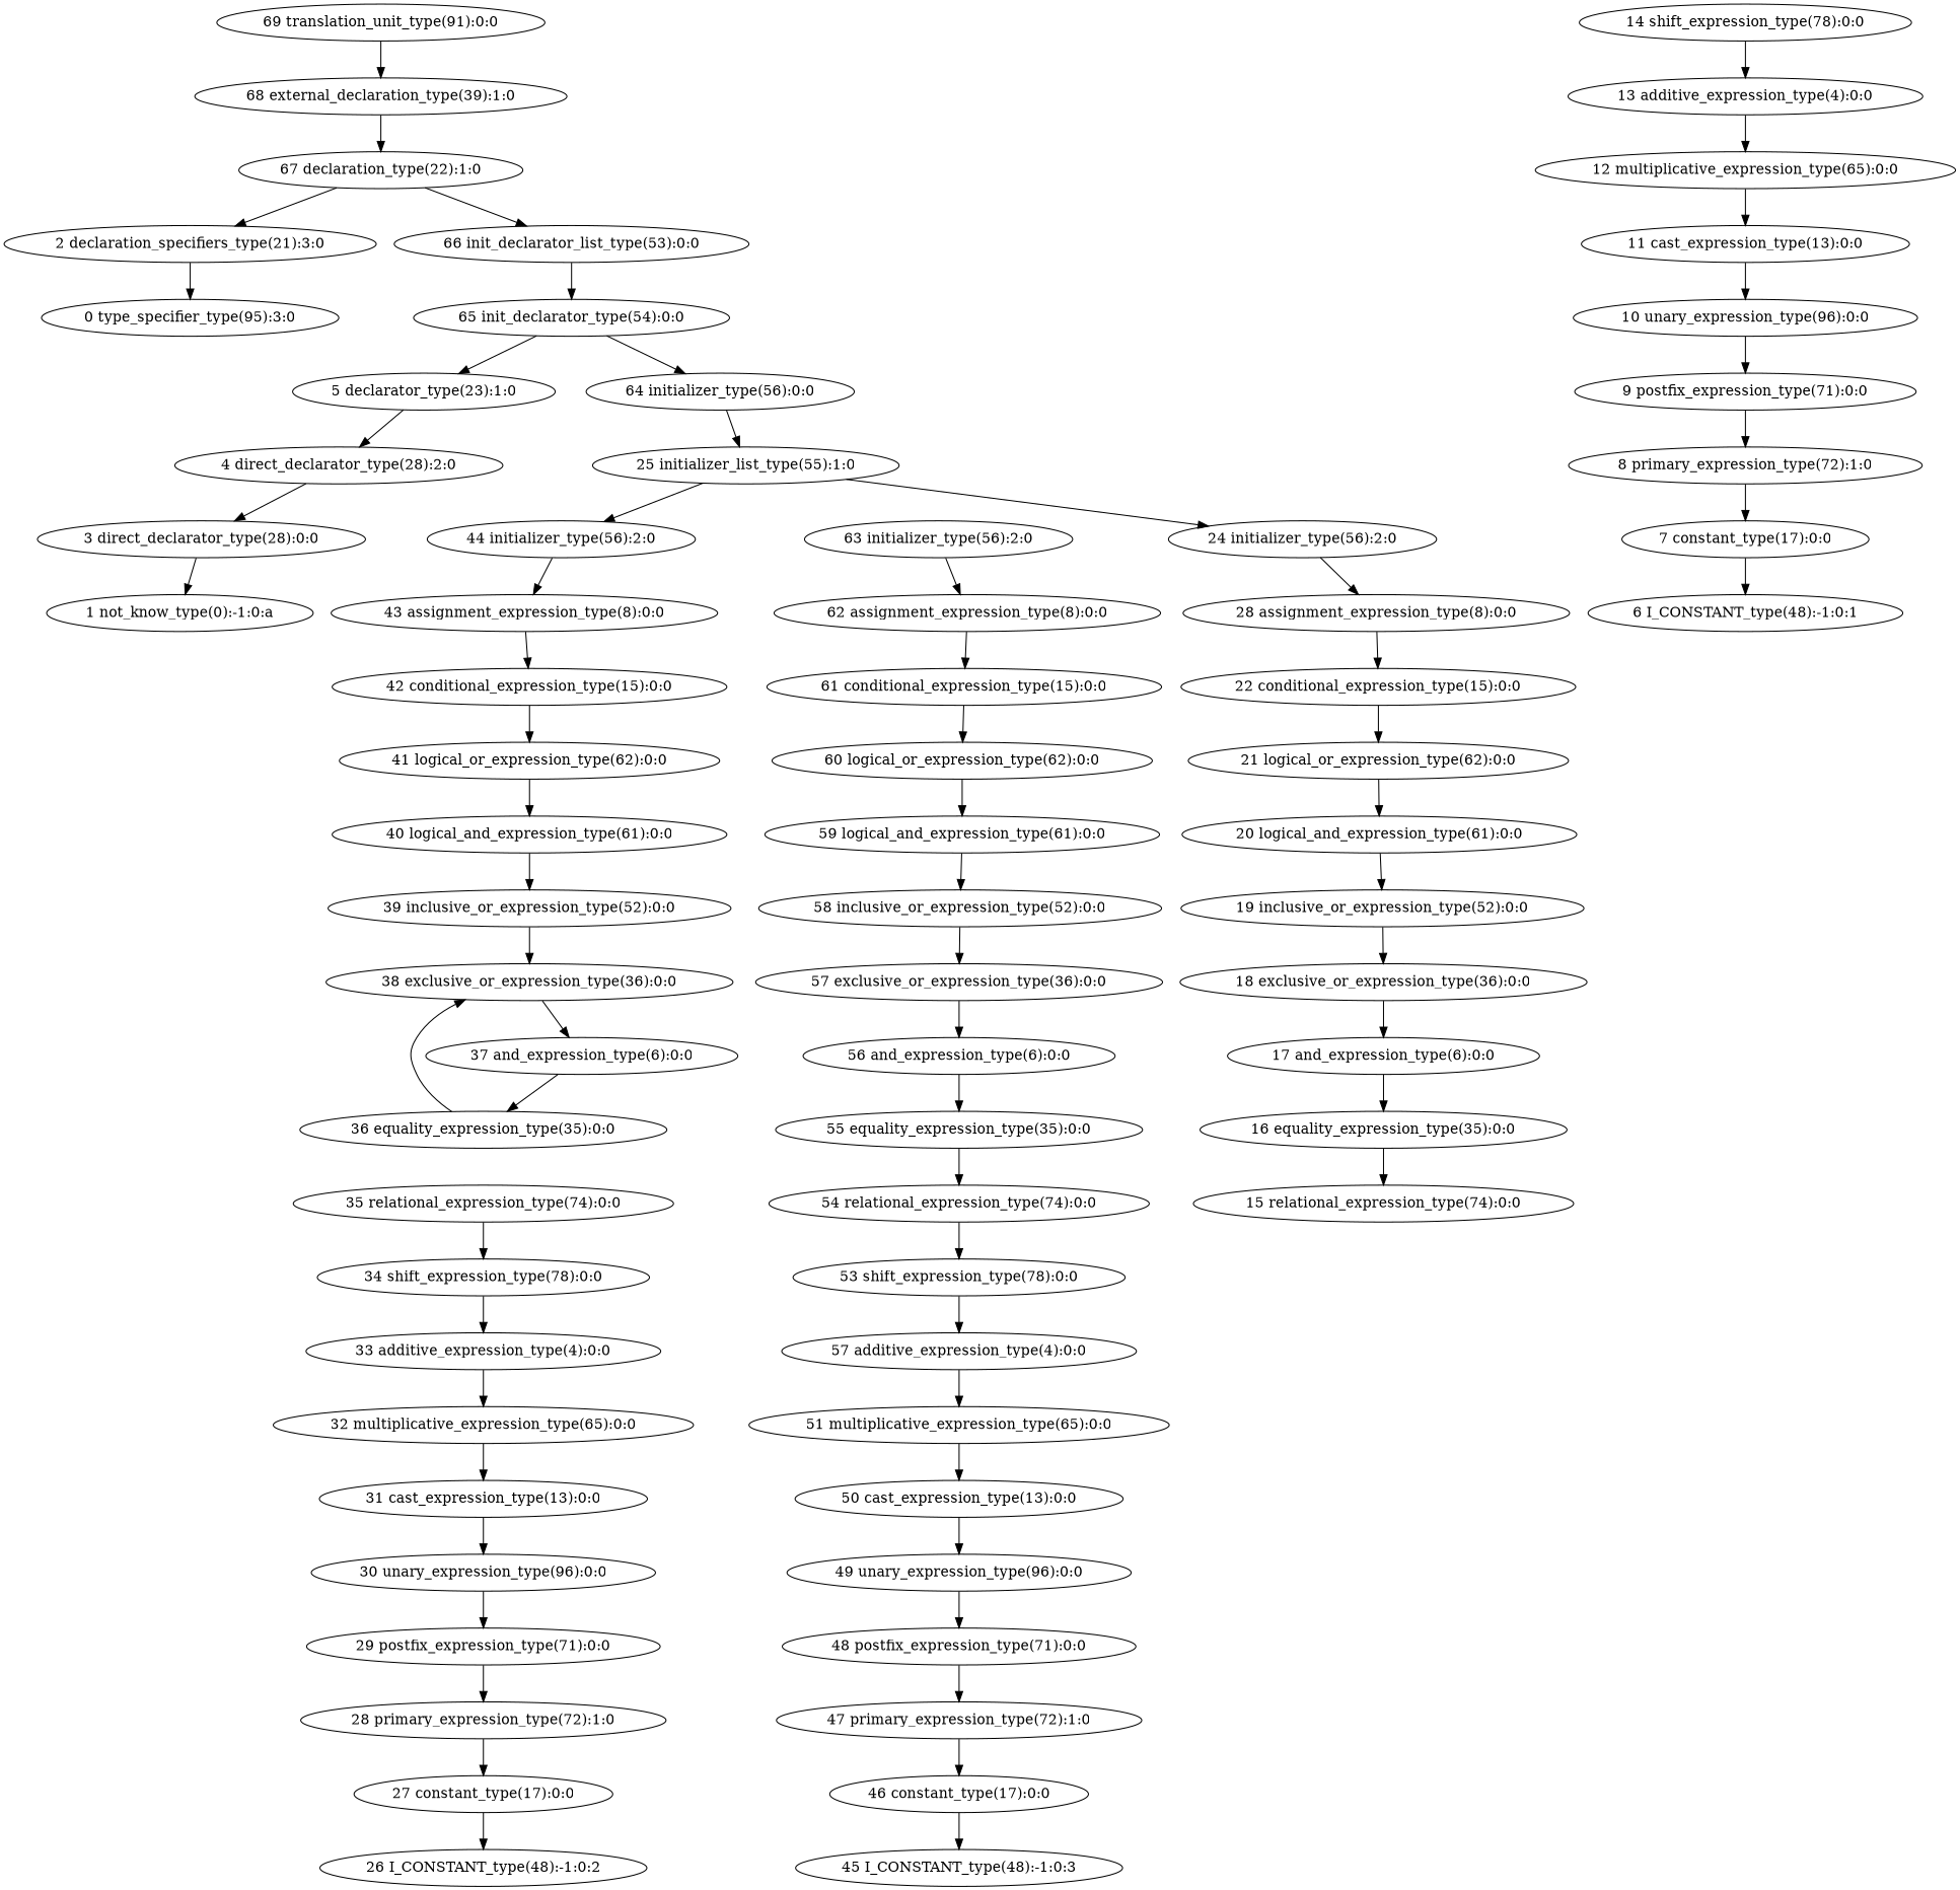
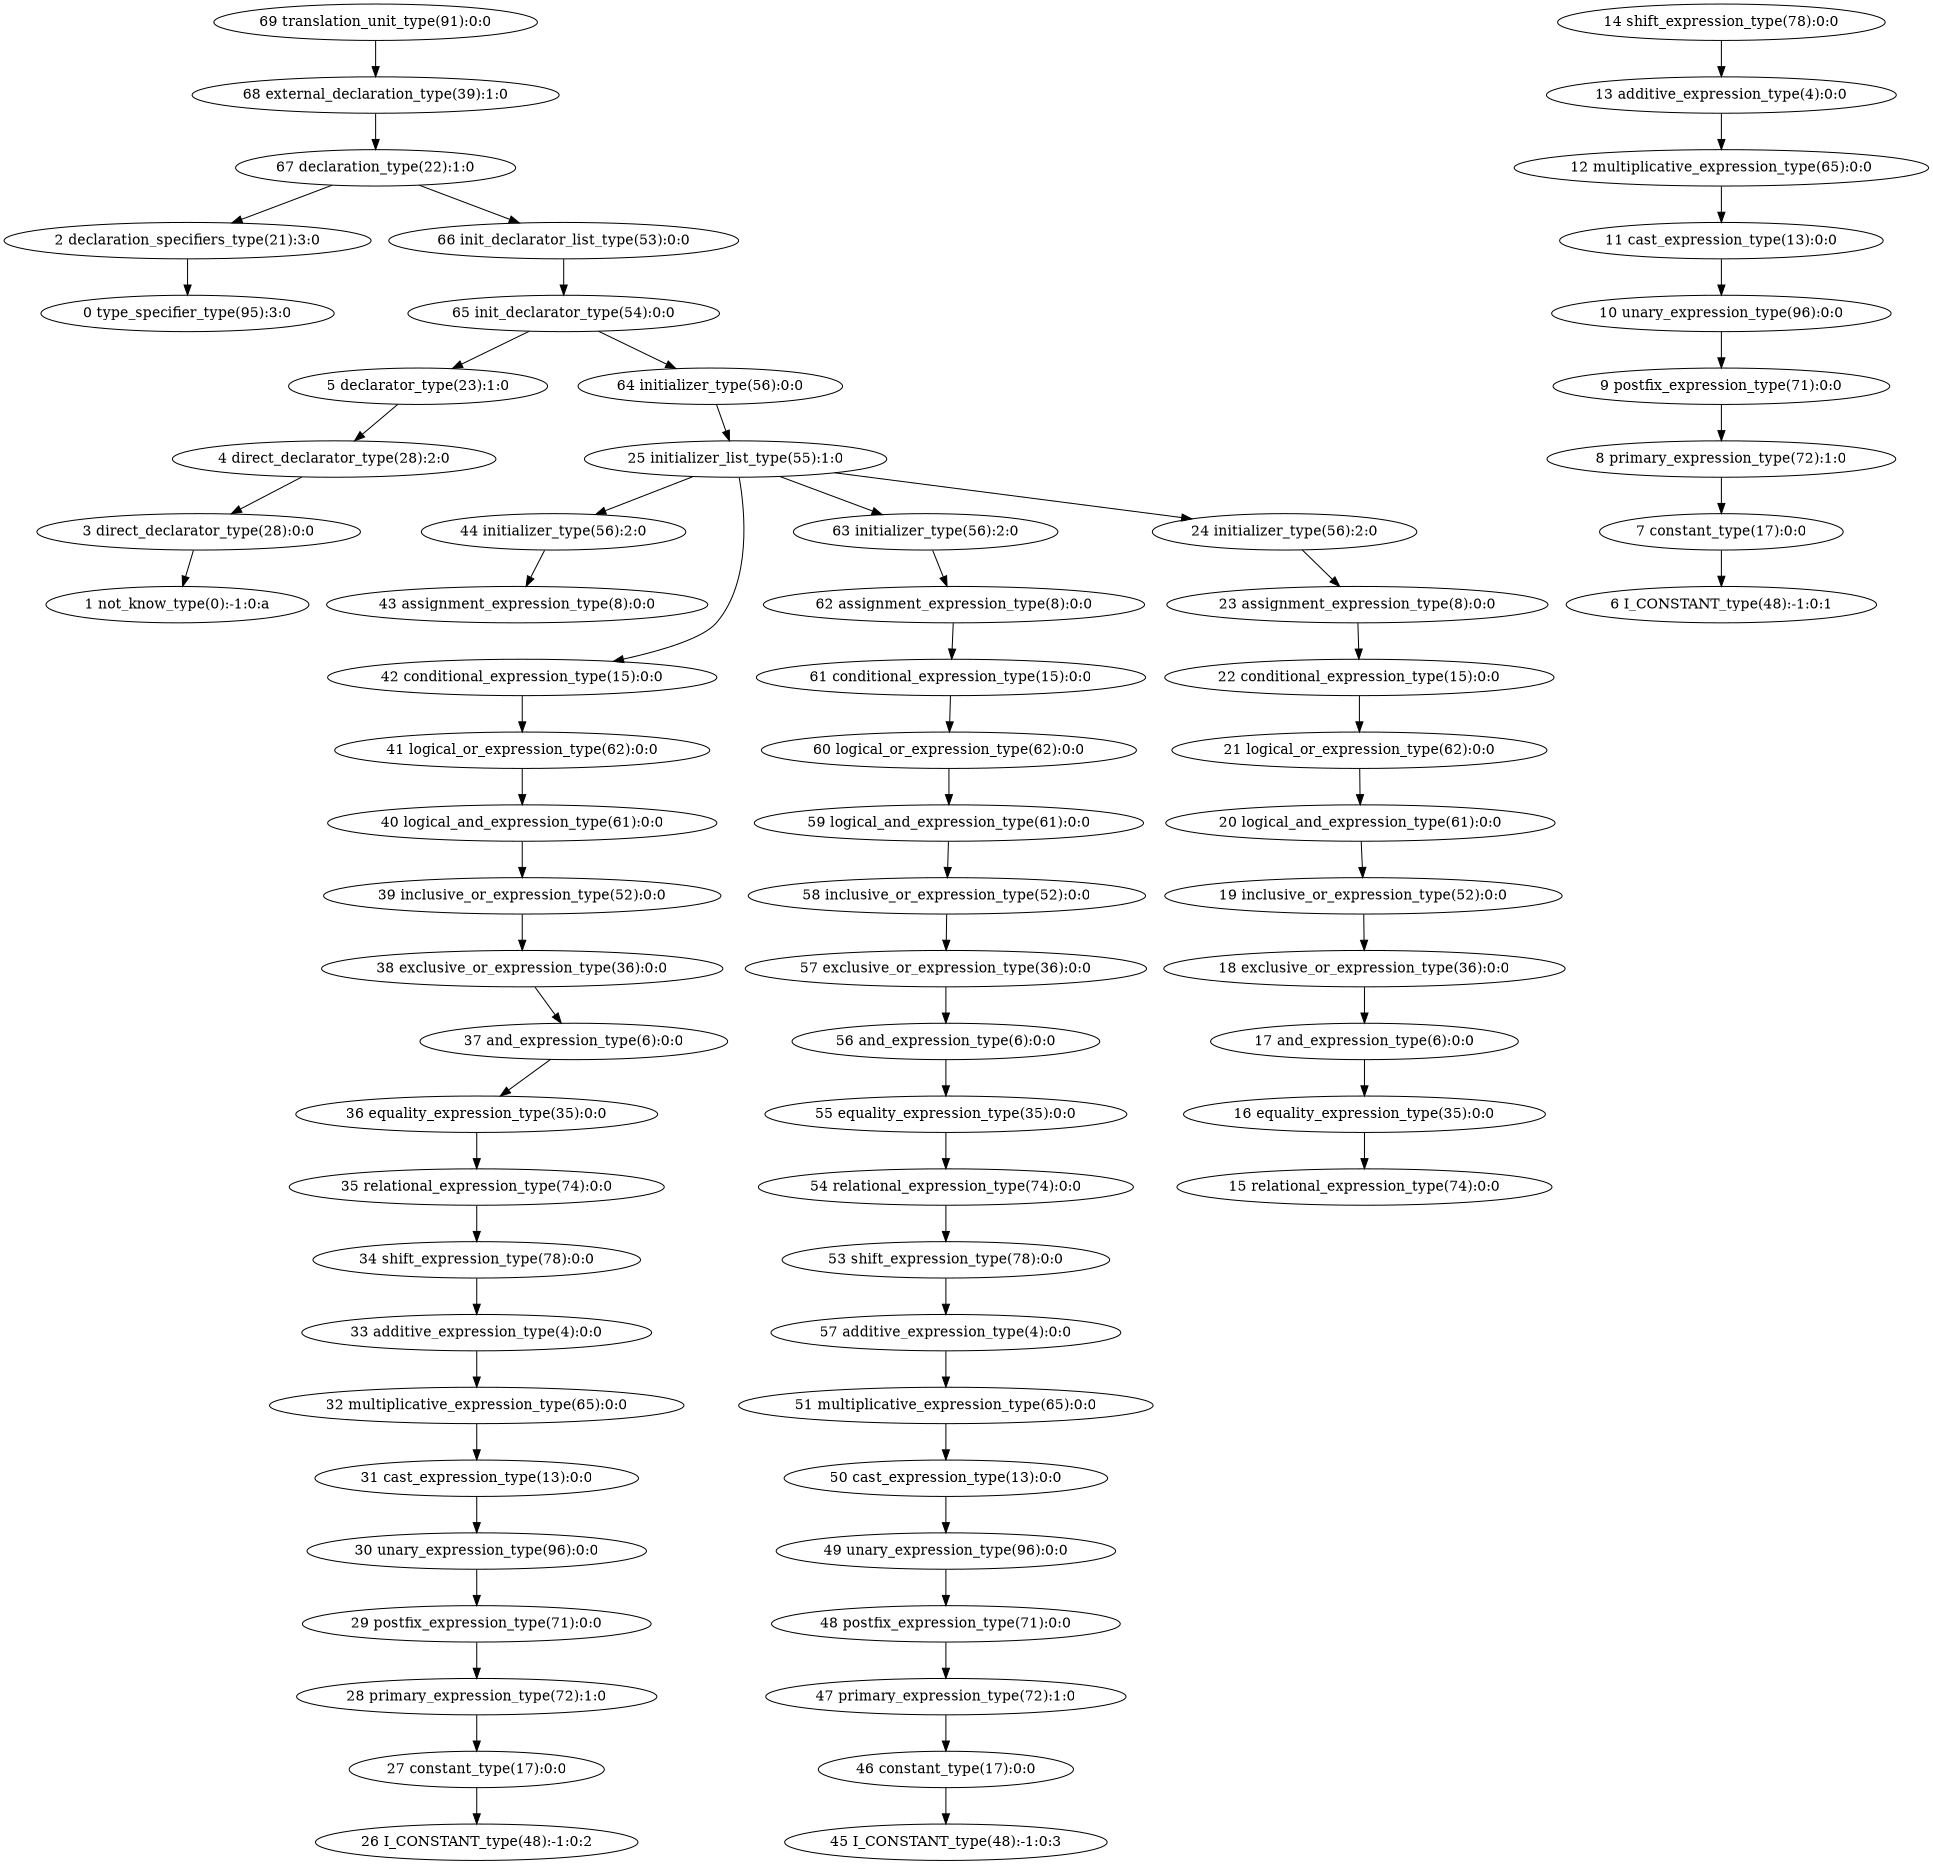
  digraph {
    n1 [label="69 translation_unit_type(91):0:0"]
    n2 [label="68 external_declaration_type(39):1:0"]
    n3 [label="67 declaration_type(22):1:0"]
    n4 [label="2 declaration_specifiers_type(21):3:0"]
    n5 [label="66 init_declarator_list_type(53):0:0"]
    n6 [label="0 type_specifier_type(95):3:0"]
    n7 [label="65 init_declarator_type(54):0:0"]
    n8 [label="5 declarator_type(23):1:0"]
    n9 [label="64 initializer_type(56):0:0"]
    n10 [label="4 direct_declarator_type(28):2:0"]
    n11 [label="25 initializer_list_type(55):1:0"]
    n12 [label="3 direct_declarator_type(28):0:0"]
    n13 [label="1 not_know_type(0):-1:0:a"]
    n14 [label="24 initializer_type(56):2:0"]
    n15 [label="44 initializer_type(56):2:0"]
    n16 [label="63 initializer_type(56):2:0"]
-   n17 [label="28 assignment_expression_type(8):0:0"]
+   n17 [label="23 assignment_expression_type(8):0:0"]
    n18 [label="43 assignment_expression_type(8):0:0"]
    n19 [label="62 assignment_expression_type(8):0:0"]
    n20 [label="22 conditional_expression_type(15):0:0"]
    n21 [label="21 logical_or_expression_type(62):0:0"]
    n22 [label="20 logical_and_expression_type(61):0:0"]
    n23 [label="19 inclusive_or_expression_type(52):0:0"]
    n24 [label="18 exclusive_or_expression_type(36):0:0"]
    n25 [label="17 and_expression_type(6):0:0"]
    n26 [label="16 equality_expression_type(35):0:0"]
    n27 [label="15 relational_expression_type(74):0:0"]
    n28 [label="14 shift_expression_type(78):0:0"]
    n29 [label="13 additive_expression_type(4):0:0"]
    n30 [label="12 multiplicative_expression_type(65):0:0"]
    n31 [label="11 cast_expression_type(13):0:0"]
    n32 [label="10 unary_expression_type(96):0:0"]
    n33 [label="9 postfix_expression_type(71):0:0"]
    n34 [label="8 primary_expression_type(72):1:0"]
    n35 [label="7 constant_type(17):0:0"]
    n36 [label="6 I_CONSTANT_type(48):-1:0:1"]
    n37 [label="42 conditional_expression_type(15):0:0"]
    n38 [label="41 logical_or_expression_type(62):0:0"]
    n39 [label="40 logical_and_expression_type(61):0:0"]
    n40 [label="39 inclusive_or_expression_type(52):0:0"]
    n41 [label="38 exclusive_or_expression_type(36):0:0"]
    n42 [label="37 and_expression_type(6):0:0"]
    n43 [label="36 equality_expression_type(35):0:0"]
    n44 [label="35 relational_expression_type(74):0:0"]
    n45 [label="34 shift_expression_type(78):0:0"]
    n46 [label="33 additive_expression_type(4):0:0"]
    n47 [label="32 multiplicative_expression_type(65):0:0"]
    n48 [label="31 cast_expression_type(13):0:0"]
    n49 [label="30 unary_expression_type(96):0:0"]
    n50 [label="29 postfix_expression_type(71):0:0"]
    n51 [label="28 primary_expression_type(72):1:0"]
    n52 [label="27 constant_type(17):0:0"]
    n53 [label="26 I_CONSTANT_type(48):-1:0:2"]
    n54 [label="61 conditional_expression_type(15):0:0"]
    n55 [label="60 logical_or_expression_type(62):0:0"]
    n56 [label="59 logical_and_expression_type(61):0:0"]
    n57 [label="58 inclusive_or_expression_type(52):0:0"]
    n58 [label="57 exclusive_or_expression_type(36):0:0"]
    n59 [label="56 and_expression_type(6):0:0"]
    n60 [label="55 equality_expression_type(35):0:0"]
    n61 [label="54 relational_expression_type(74):0:0"]
    n62 [label="53 shift_expression_type(78):0:0"]
    n63 [label="57 additive_expression_type(4):0:0"]
    n64 [label="51 multiplicative_expression_type(65):0:0"]
    n65 [label="50 cast_expression_type(13):0:0"]
    n66 [label="49 unary_expression_type(96):0:0"]
    n67 [label="48 postfix_expression_type(71):0:0"]
    n68 [label="47 primary_expression_type(72):1:0"]
    n69 [label="46 constant_type(17):0:0"]
    n70 [label="45 I_CONSTANT_type(48):-1:0:3"]
    n1 -> n2
    n2 -> n3
    n3 -> n4
    n3 -> n5
    n4 -> n6
    n5 -> n7
    n7 -> n8
    n7 -> n9
    n8 -> n10
    n9 -> n11
    n10 -> n12
    n11 -> n14
    n11 -> n15
+   n11 -> n16
    n12 -> n13
    n14 -> n17
    n15 -> n18
    n16 -> n19
    n17 -> n20
-   n18 -> n37
+   n11 -> n37
    n19 -> n54
    n20 -> n21
    n21 -> n22
    n22 -> n23
    n23 -> n24
    n24 -> n25
    n25 -> n26
    n26 -> n27
    n28 -> n29
    n29 -> n30
    n30 -> n31
    n31 -> n32
    n32 -> n33
    n33 -> n34
    n34 -> n35
    n35 -> n36
    n37 -> n38
    n38 -> n39
    n39 -> n40
    n40 -> n41
    n41 -> n42
    n42 -> n43
-   n43 -> n41
+   n43 -> n44
    n44 -> n45
    n45 -> n46
    n46 -> n47
    n47 -> n48
    n48 -> n49
    n49 -> n50
    n50 -> n51
    n51 -> n52
    n52 -> n53
    n54 -> n55
    n55 -> n56
    n56 -> n57
    n57 -> n58
    n58 -> n59
    n59 -> n60
    n60 -> n61
    n61 -> n62
    n62 -> n63
    n63 -> n64
    n64 -> n65
    n65 -> n66
    n66 -> n67
    n67 -> n68
    n68 -> n69
    n69 -> n70
  }
